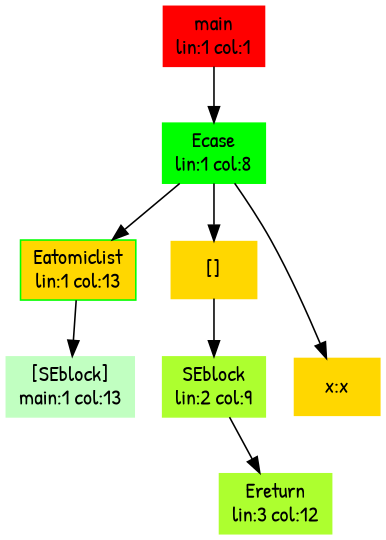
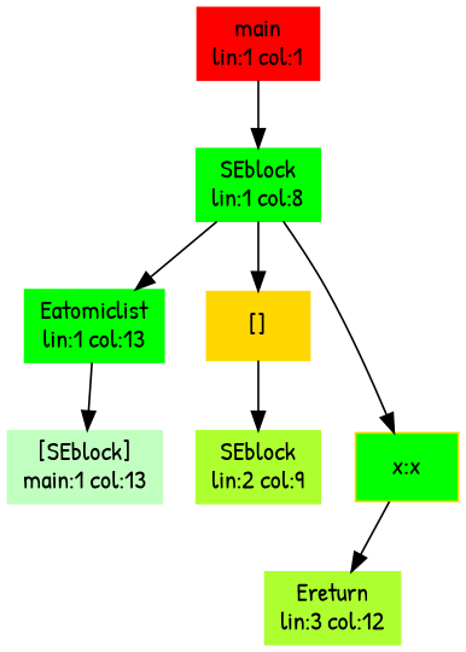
  digraph {
    fontname="Patrick Hand"
    node [color=green fontname="Patrick Hand" shape=box style=filled]
    edge [fontname="Patrick Hand"]
    n1 [color=red label="main\nlin:1 col:1"]
-   n2 [label="Ecase\nlin:1 col:8"]
-   n3 [label="Eatomiclist\nlin:1 col:13" fillcolor=gold]
+   n2 [label="SEblock\nlin:1 col:8"]
+   n3 [label="Eatomiclist\nlin:1 col:13"]
    n4 [color=gold label="[]"]
-   n5 [color=gold label="x:x"]
+   n5 [color=gold label="x:x" fillcolor=green]
    n6 [color=darkseagreen1 label="[SEblock]\nmain:1 col:13"]
    n7 [color=greenyellow label="SEblock\nlin:2 col:9"]
    n8 [color=greenyellow label="Ereturn\nlin:3 col:12"]
    n1 -> n2
    n2 -> n3
    n2 -> n4
    n2 -> n5
    n3 -> n6
    n4 -> n7
-   n7 -> n8
+   n5 -> n8
  }
